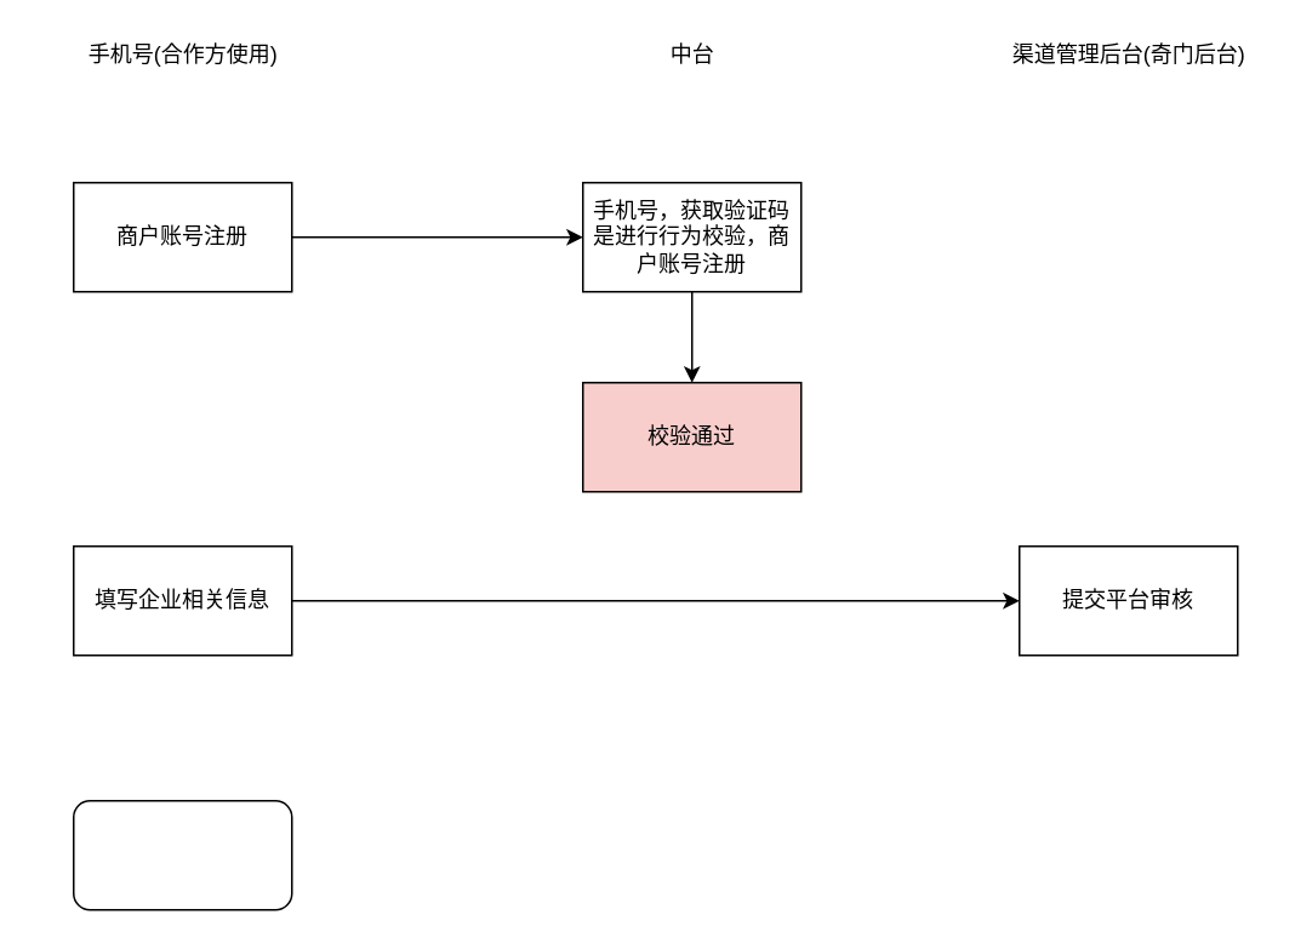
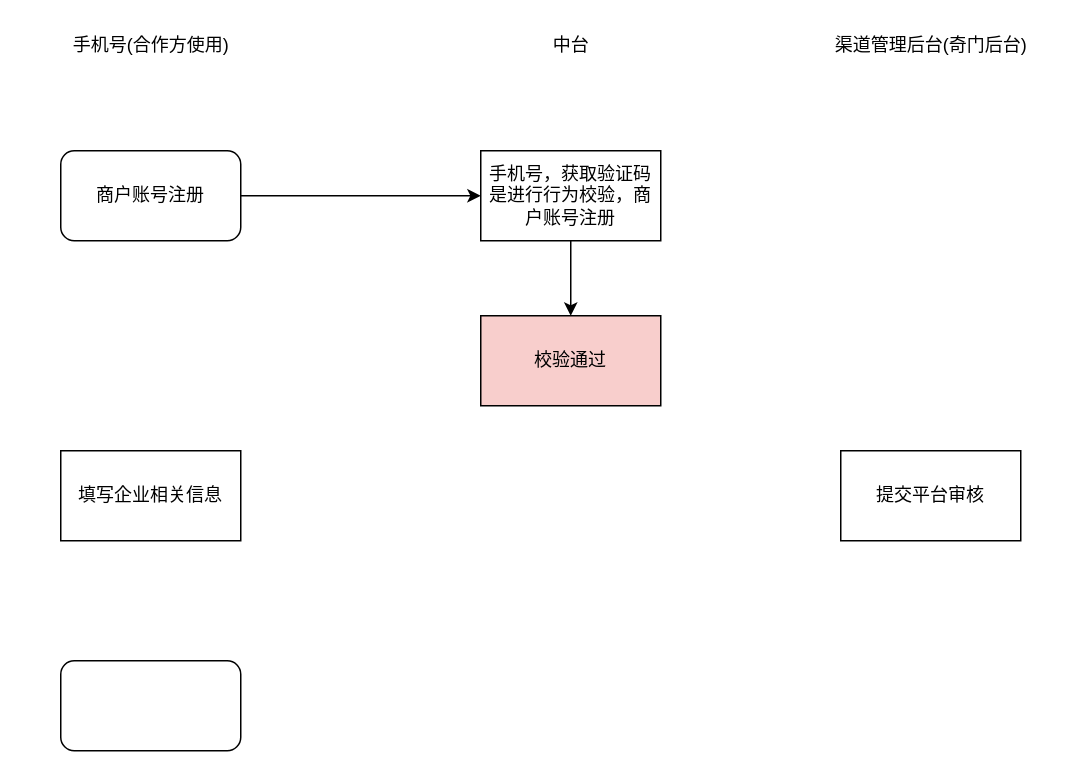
  <mxCell id="0" />
  <mxCell id="1" parent="0" />
  <mxCell id="2" style="edgeStyle=orthogonalEdgeStyle;rounded=0;orthogonalLoop=1;jettySize=auto;html=1;" edge="1" parent="1" source="3"><mxGeometry relative="1" as="geometry"><mxPoint x="320" y="130" as="targetPoint" /></mxGeometry></mxCell>
- <mxCell id="3" value="商户账号注册" style="whiteSpace=wrap;html=1;rounded=0;" vertex="1" parent="1"><mxGeometry x="40" y="100" width="120" height="60" as="geometry" /></mxCell>
+ <mxCell id="3" value="商户账号注册" style="rounded=1;whiteSpace=wrap;html=1;" vertex="1" parent="1"><mxGeometry x="40" y="100" width="120" height="60" as="geometry" /></mxCell>
  <mxCell id="4" value="" style="rounded=1;whiteSpace=wrap;html=1;" vertex="1" parent="1"><mxGeometry x="40" y="440" width="120" height="60" as="geometry" /></mxCell>
  <mxCell id="5" value="手机号(合作方使用)" style="text;html=1;align=center;verticalAlign=middle;resizable=0;points=[];autosize=1;" vertex="1" parent="1"><mxGeometry x="20" y="20" width="160" height="20" as="geometry" /></mxCell>
  <mxCell id="6" value="中台" style="text;html=1;align=center;verticalAlign=middle;resizable=0;points=[];autosize=1;" vertex="1" parent="1"><mxGeometry x="360" y="20" width="40" height="20" as="geometry" /></mxCell>
  <mxCell id="7" value="校验通过" style="rounded=0;whiteSpace=wrap;html=1;fillColor=#f8cecc;" vertex="1" parent="1"><mxGeometry x="320" y="210" width="120" height="60" as="geometry" /></mxCell>
  <mxCell id="8" style="edgeStyle=orthogonalEdgeStyle;rounded=0;orthogonalLoop=1;jettySize=auto;html=1;exitX=0.5;exitY=1;exitDx=0;exitDy=0;" edge="1" parent="1" source="9"><mxGeometry relative="1" as="geometry"><mxPoint x="380" y="210" as="targetPoint" /></mxGeometry></mxCell>
  <mxCell id="9" value="手机号，获取验证码是进行行为校验，商户账号注册" style="rounded=0;whiteSpace=wrap;html=1;" vertex="1" parent="1"><mxGeometry x="320" y="100" width="120" height="60" as="geometry" /></mxCell>
- <mxCell id="10" style="edgeStyle=orthogonalEdgeStyle;rounded=0;orthogonalLoop=1;jettySize=auto;html=1;exitX=1;exitY=0.5;exitDx=0;exitDy=0;entryX=0;entryY=0.5;entryDx=0;entryDy=0;" edge="1" parent="1" source="11" target="13"><mxGeometry relative="1" as="geometry" /></mxCell>
  <mxCell id="11" value="填写企业相关信息" style="rounded=0;whiteSpace=wrap;html=1;" vertex="1" parent="1"><mxGeometry x="40" y="300" width="120" height="60" as="geometry" /></mxCell>
  <mxCell id="12" value="渠道管理后台(奇门后台)" style="text;html=1;align=center;verticalAlign=middle;resizable=0;points=[];autosize=1;" vertex="1" parent="1"><mxGeometry x="550" y="20" width="140" height="20" as="geometry" /></mxCell>
  <mxCell id="13" value="提交平台审核" style="rounded=0;whiteSpace=wrap;html=1;" vertex="1" parent="1"><mxGeometry x="560" y="300" width="120" height="60" as="geometry" /></mxCell>
